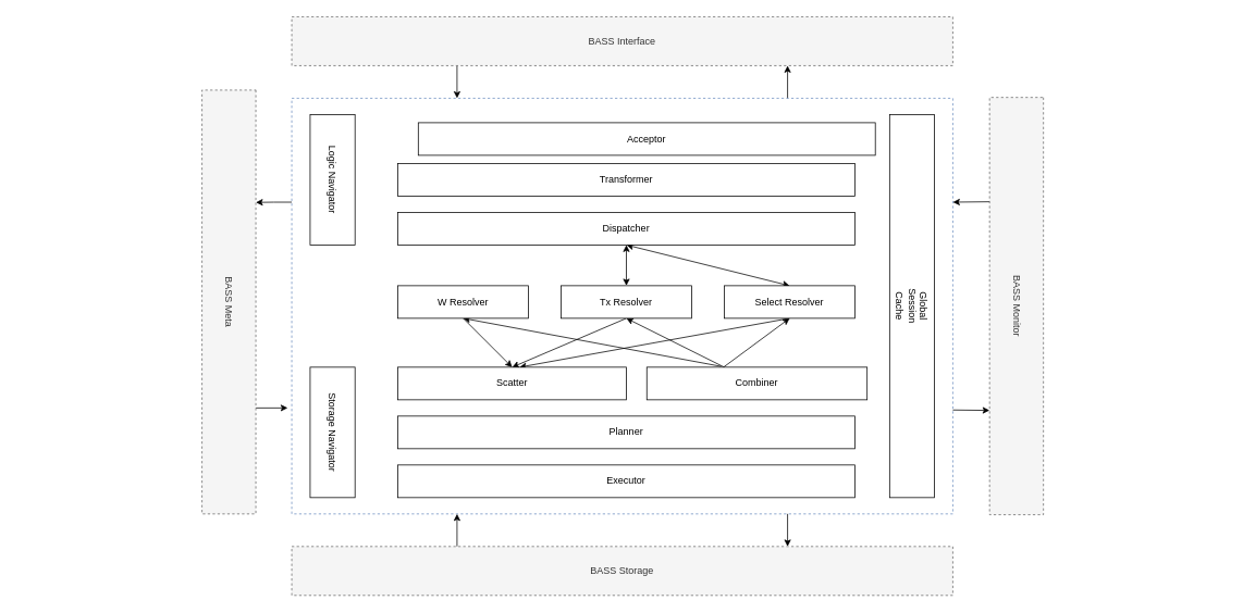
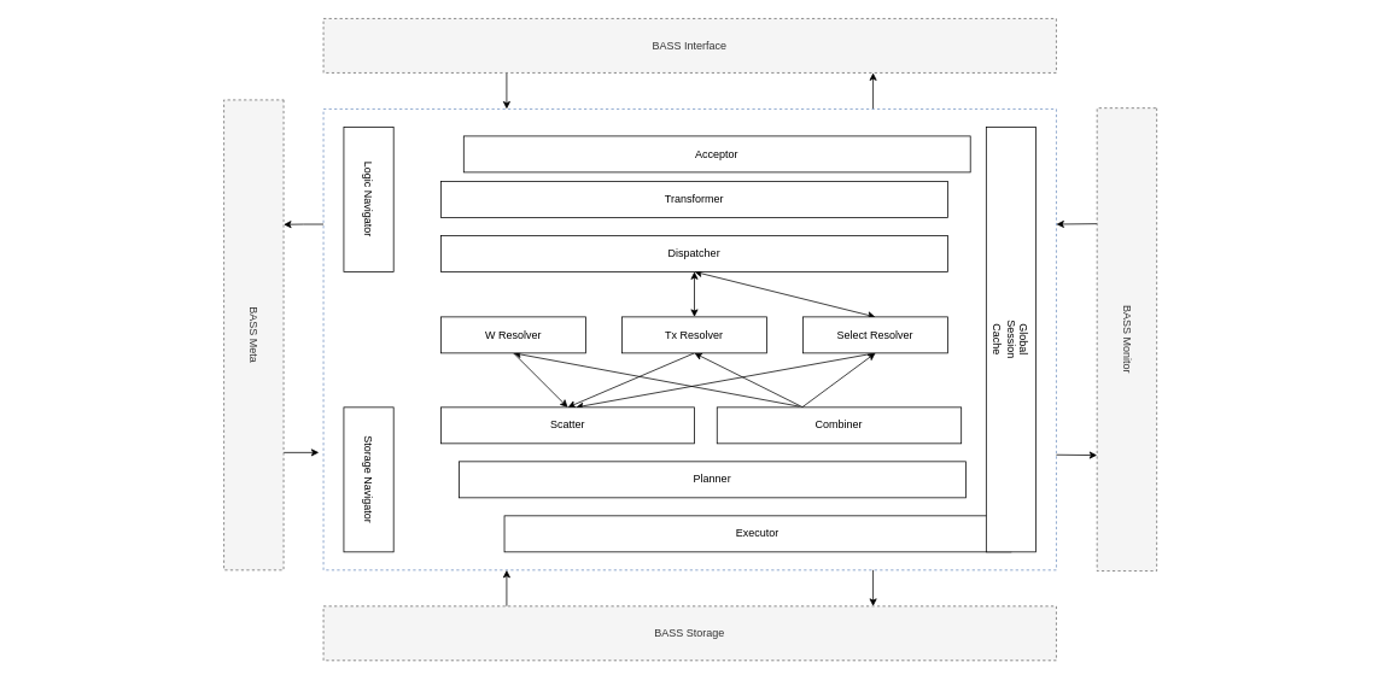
  <mxCell id="0" />
  <mxCell id="1" parent="0" />
  <mxCell id="2" style="edgeStyle=orthogonalEdgeStyle;rounded=0;orthogonalLoop=1;jettySize=auto;html=1;exitX=0.75;exitY=0;exitDx=0;exitDy=0;entryX=0.75;entryY=1;entryDx=0;entryDy=0;" edge="1" parent="1" source="6" target="8"><mxGeometry relative="1" as="geometry" /></mxCell>
  <mxCell id="3" style="edgeStyle=orthogonalEdgeStyle;rounded=0;orthogonalLoop=1;jettySize=auto;html=1;exitX=0;exitY=0.25;exitDx=0;exitDy=0;entryX=0.265;entryY=0;entryDx=0;entryDy=0;entryPerimeter=0;" edge="1" parent="1" source="6" target="33"><mxGeometry relative="1" as="geometry"><mxPoint x="297" y="248" as="targetPoint" /></mxGeometry></mxCell>
  <mxCell id="4" style="edgeStyle=orthogonalEdgeStyle;rounded=0;orthogonalLoop=1;jettySize=auto;html=1;exitX=0.75;exitY=1;exitDx=0;exitDy=0;entryX=0.75;entryY=0;entryDx=0;entryDy=0;" edge="1" parent="1" source="6" target="30"><mxGeometry relative="1" as="geometry" /></mxCell>
  <mxCell id="5" style="edgeStyle=none;rounded=0;orthogonalLoop=1;jettySize=auto;html=1;exitX=1;exitY=0.75;exitDx=0;exitDy=0;entryX=0.75;entryY=1;entryDx=0;entryDy=0;startArrow=none;startFill=0;endArrow=classic;endFill=1;" edge="1" parent="1" source="6" target="35"><mxGeometry relative="1" as="geometry" /></mxCell>
  <mxCell id="6" value="" style="rounded=0;whiteSpace=wrap;html=1;dashed=1;strokeWidth=1;strokeColor=#6c8ebf;fillColor=none;" vertex="1" parent="1"><mxGeometry x="357" y="120" width="810" height="510" as="geometry" /></mxCell>
  <mxCell id="7" style="edgeStyle=orthogonalEdgeStyle;rounded=0;orthogonalLoop=1;jettySize=auto;html=1;exitX=0.25;exitY=1;exitDx=0;exitDy=0;entryX=0.25;entryY=0;entryDx=0;entryDy=0;" edge="1" parent="1" source="8" target="6"><mxGeometry relative="1" as="geometry" /></mxCell>
  <mxCell id="8" value="BASS Interface" style="rounded=0;whiteSpace=wrap;html=1;dashed=1;strokeWidth=1;fillColor=#f5f5f5;strokeColor=#666666;fontColor=#333333;" vertex="1" parent="1"><mxGeometry x="357" y="20" width="810" height="60" as="geometry" /></mxCell>
  <mxCell id="9" value="Acceptor" style="rounded=0;whiteSpace=wrap;html=1;" vertex="1" parent="1"><mxGeometry x="512" y="150" width="560" height="40" as="geometry" /></mxCell>
  <mxCell id="10" value="Transformer" style="rounded=0;whiteSpace=wrap;html=1;" vertex="1" parent="1"><mxGeometry x="487" y="200" width="560" height="40" as="geometry" /></mxCell>
  <mxCell id="11" style="edgeStyle=none;rounded=0;orthogonalLoop=1;jettySize=auto;html=1;exitX=0.5;exitY=1;exitDx=0;exitDy=0;entryX=0.5;entryY=0;entryDx=0;entryDy=0;endFill=1;endArrow=classic;startFill=1;startArrow=classic;" edge="1" parent="1" source="13" target="19"><mxGeometry relative="1" as="geometry" /></mxCell>
  <mxCell id="12" style="edgeStyle=none;rounded=0;orthogonalLoop=1;jettySize=auto;html=1;exitX=0.5;exitY=1;exitDx=0;exitDy=0;entryX=0.5;entryY=0;entryDx=0;entryDy=0;startArrow=classic;startFill=1;" edge="1" parent="1" source="13" target="22"><mxGeometry relative="1" as="geometry" /></mxCell>
  <mxCell id="13" value="Dispatcher" style="rounded=0;whiteSpace=wrap;html=1;" vertex="1" parent="1"><mxGeometry x="487" y="260" width="560" height="40" as="geometry" /></mxCell>
  <mxCell id="14" style="edgeStyle=none;rounded=0;orthogonalLoop=1;jettySize=auto;html=1;exitX=0.5;exitY=1;exitDx=0;exitDy=0;entryX=0.5;entryY=0;entryDx=0;entryDy=0;" edge="1" parent="1" source="16" target="23"><mxGeometry relative="1" as="geometry" /></mxCell>
  <mxCell id="15" style="edgeStyle=none;rounded=0;orthogonalLoop=1;jettySize=auto;html=1;exitX=0.5;exitY=1;exitDx=0;exitDy=0;entryX=0.337;entryY=-0.025;entryDx=0;entryDy=0;entryPerimeter=0;startArrow=classic;startFill=1;endArrow=none;endFill=0;" edge="1" parent="1" source="16" target="27"><mxGeometry relative="1" as="geometry" /></mxCell>
  <mxCell id="16" value="W Resolver" style="rounded=0;whiteSpace=wrap;html=1;" vertex="1" parent="1"><mxGeometry x="487" y="350" width="160" height="40" as="geometry" /></mxCell>
  <mxCell id="17" style="edgeStyle=none;rounded=0;orthogonalLoop=1;jettySize=auto;html=1;exitX=0.5;exitY=1;exitDx=0;exitDy=0;entryX=0.5;entryY=0;entryDx=0;entryDy=0;" edge="1" parent="1" source="19" target="23"><mxGeometry relative="1" as="geometry" /></mxCell>
  <mxCell id="18" style="edgeStyle=none;rounded=0;orthogonalLoop=1;jettySize=auto;html=1;exitX=0.5;exitY=1;exitDx=0;exitDy=0;endFill=0;endArrow=none;startFill=1;startArrow=classic;" edge="1" parent="1" source="19" target="27"><mxGeometry relative="1" as="geometry" /></mxCell>
  <mxCell id="19" value="Tx Resolver" style="rounded=0;whiteSpace=wrap;html=1;" vertex="1" parent="1"><mxGeometry x="687" y="350" width="160" height="40" as="geometry" /></mxCell>
  <mxCell id="20" style="edgeStyle=none;rounded=0;orthogonalLoop=1;jettySize=auto;html=1;exitX=0.5;exitY=1;exitDx=0;exitDy=0;entryX=0.532;entryY=0;entryDx=0;entryDy=0;entryPerimeter=0;" edge="1" parent="1" source="22" target="23"><mxGeometry relative="1" as="geometry" /></mxCell>
  <mxCell id="21" style="edgeStyle=none;rounded=0;orthogonalLoop=1;jettySize=auto;html=1;exitX=0.5;exitY=1;exitDx=0;exitDy=0;entryX=0.348;entryY=0;entryDx=0;entryDy=0;entryPerimeter=0;endFill=0;endArrow=none;startFill=1;startArrow=classic;" edge="1" parent="1" source="22" target="27"><mxGeometry relative="1" as="geometry" /></mxCell>
  <mxCell id="22" value="Select Resolver" style="rounded=0;whiteSpace=wrap;html=1;" vertex="1" parent="1"><mxGeometry x="887" y="350" width="160" height="40" as="geometry" /></mxCell>
  <mxCell id="23" value="Scatter" style="rounded=0;whiteSpace=wrap;html=1;" vertex="1" parent="1"><mxGeometry x="487" y="450" width="280" height="40" as="geometry" /></mxCell>
- <mxCell id="24" value="Planner" style="rounded=0;whiteSpace=wrap;html=1;" vertex="1" parent="1"><mxGeometry x="487" y="510" width="560" height="40" as="geometry" /></mxCell>
- <mxCell id="25" value="Executor" style="rounded=0;whiteSpace=wrap;html=1;" vertex="1" parent="1"><mxGeometry x="487" y="570" width="560" height="40" as="geometry" /></mxCell>
+ <mxCell id="24" value="Planner" style="rounded=0;whiteSpace=wrap;html=1;" vertex="1" parent="1"><mxGeometry x="507" y="510" width="560" height="40" as="geometry" /></mxCell>
+ <mxCell id="25" value="Executor" style="rounded=0;whiteSpace=wrap;html=1;" vertex="1" parent="1"><mxGeometry x="557" y="570" width="560" height="40" as="geometry" /></mxCell>
  <mxCell id="26" value="Storage Navigator" style="rounded=0;whiteSpace=wrap;html=1;rotation=90;" vertex="1" parent="1"><mxGeometry y="502.5" width="160" height="55" as="geometry" x="327" /></mxCell>
  <mxCell id="27" value="Combiner" style="rounded=0;whiteSpace=wrap;html=1;" vertex="1" parent="1"><mxGeometry x="792" y="450" width="270" height="40" as="geometry" /></mxCell>
  <mxCell id="28" value="Logic Navigator" style="rounded=0;whiteSpace=wrap;html=1;rotation=90;" vertex="1" parent="1"><mxGeometry y="192.5" width="160" height="55" as="geometry" x="327" /></mxCell>
  <mxCell id="29" style="edgeStyle=orthogonalEdgeStyle;rounded=0;orthogonalLoop=1;jettySize=auto;html=1;exitX=0.25;exitY=0;exitDx=0;exitDy=0;entryX=0.25;entryY=1;entryDx=0;entryDy=0;" edge="1" parent="1" source="30" target="6"><mxGeometry relative="1" as="geometry" /></mxCell>
  <mxCell id="30" value="BASS Storage" style="rounded=0;whiteSpace=wrap;html=1;dashed=1;fillColor=#f5f5f5;strokeColor=#666666;fontColor=#333333;" vertex="1" parent="1"><mxGeometry x="357" y="670" width="810" height="60" as="geometry" /></mxCell>
  <mxCell id="31" value="Global&lt;br&gt;Session&lt;br&gt;Cache" style="rounded=0;whiteSpace=wrap;html=1;rotation=90;" vertex="1" parent="1"><mxGeometry x="882" y="347.5" width="470" height="55" as="geometry" /></mxCell>
  <mxCell id="32" style="edgeStyle=orthogonalEdgeStyle;rounded=0;orthogonalLoop=1;jettySize=auto;html=1;exitX=0.75;exitY=0;exitDx=0;exitDy=0;" edge="1" parent="1" source="33"><mxGeometry relative="1" as="geometry"><mxPoint x="352" y="500" as="targetPoint" /></mxGeometry></mxCell>
  <mxCell id="33" value="BASS Meta" style="rounded=0;whiteSpace=wrap;html=1;dashed=1;rotation=90;fillColor=#f5f5f5;strokeColor=#666666;fontColor=#333333;" vertex="1" parent="1"><mxGeometry x="20" y="337" width="520" height="66" as="geometry" /></mxCell>
  <mxCell id="34" style="edgeStyle=none;rounded=0;orthogonalLoop=1;jettySize=auto;html=1;exitX=0.25;exitY=1;exitDx=0;exitDy=0;entryX=1;entryY=0.25;entryDx=0;entryDy=0;startArrow=none;startFill=0;endArrow=classic;endFill=1;" edge="1" parent="1" source="35" target="6"><mxGeometry relative="1" as="geometry" /></mxCell>
  <mxCell id="35" value="BASS Monitor" style="rounded=0;whiteSpace=wrap;html=1;dashed=1;rotation=90;fillColor=#f5f5f5;strokeColor=#666666;fontColor=#333333;" vertex="1" parent="1"><mxGeometry x="989" y="342" width="512" height="66" as="geometry" /></mxCell>
